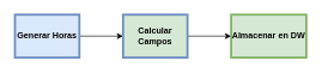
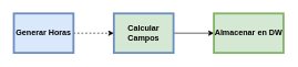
  <mxCell id="0" />
  <mxCell id="1" parent="0" />
- <mxCell id="2" style="edgeStyle=orthogonalEdgeStyle;rounded=0;orthogonalLoop=1;jettySize=auto;html=1;exitX=1;exitY=0.5;exitDx=0;exitDy=0;entryX=0;entryY=0.5;entryDx=0;entryDy=0;" parent="1" source="3" target="5" edge="1"><mxGeometry relative="1" as="geometry" /></mxCell>
+ <mxCell id="2" style="edgeStyle=orthogonalEdgeStyle;rounded=0;orthogonalLoop=1;jettySize=auto;html=1;exitX=1;exitY=0.5;exitDx=0;exitDy=0;entryX=0;entryY=0.5;entryDx=0;entryDy=0;dashed=1;" parent="1" source="3" target="5" edge="1"><mxGeometry relative="1" as="geometry" /></mxCell>
  <mxCell id="3" value="Generar Horas" style="whiteSpace=wrap;align=center;verticalAlign=middle;fontStyle=1;strokeWidth=3;fillColor=#dae8fc;strokeColor=#6c8ebf;" parent="1" vertex="1"><mxGeometry x="20" y="20" width="90" height="60" as="geometry" /></mxCell>
  <mxCell id="4" style="edgeStyle=orthogonalEdgeStyle;rounded=0;orthogonalLoop=1;jettySize=auto;html=1;exitX=1;exitY=0.5;exitDx=0;exitDy=0;entryX=0;entryY=0.5;entryDx=0;entryDy=0;" parent="1" source="5" target="6" edge="1"><mxGeometry relative="1" as="geometry" /></mxCell>
  <mxCell id="5" value="Calcular Campos" style="whiteSpace=wrap;align=center;verticalAlign=middle;fontStyle=1;strokeWidth=3;fillColor=#d5e8d4;strokeColor=#6c8ebf;" parent="1" vertex="1"><mxGeometry x="171" y="20" width="90" height="60" as="geometry" /></mxCell>
  <mxCell id="6" value="Almacenar en DW" style="whiteSpace=wrap;align=center;verticalAlign=middle;fontStyle=1;strokeWidth=3;fillColor=#d5e8d4;strokeColor=#82b366;" parent="1" vertex="1"><mxGeometry x="322" y="20" width="105" height="60" as="geometry" /></mxCell>
